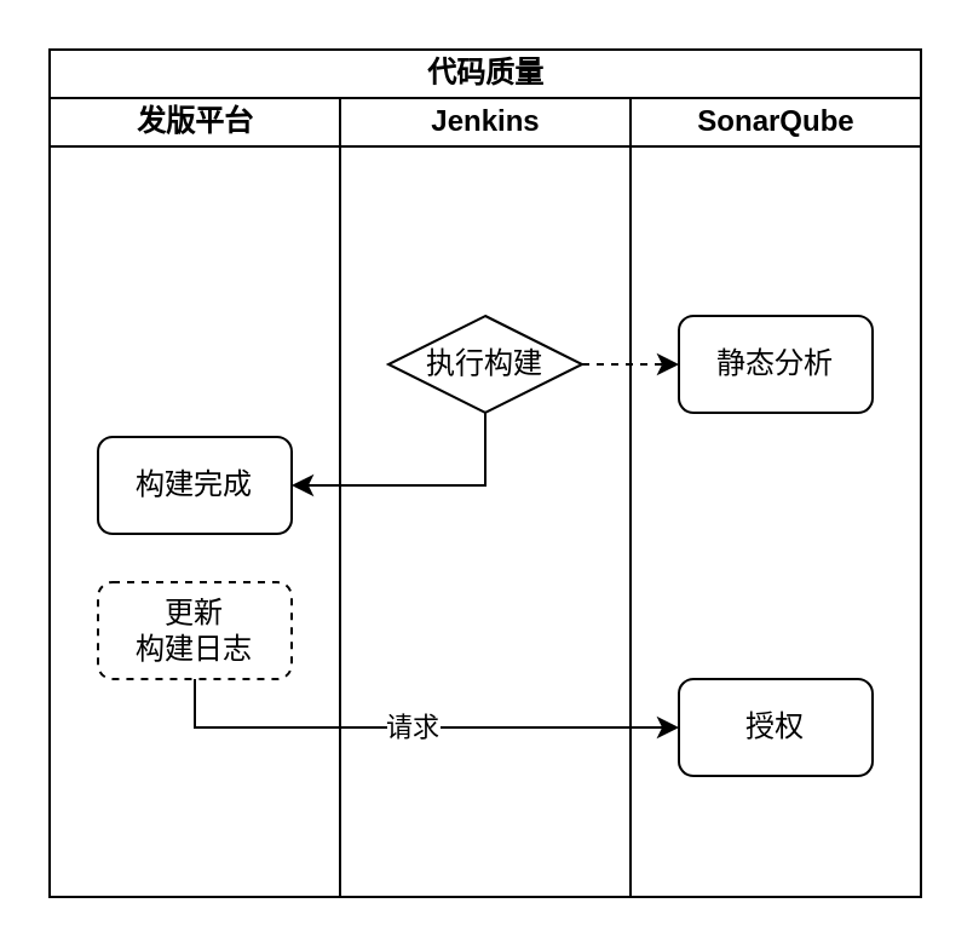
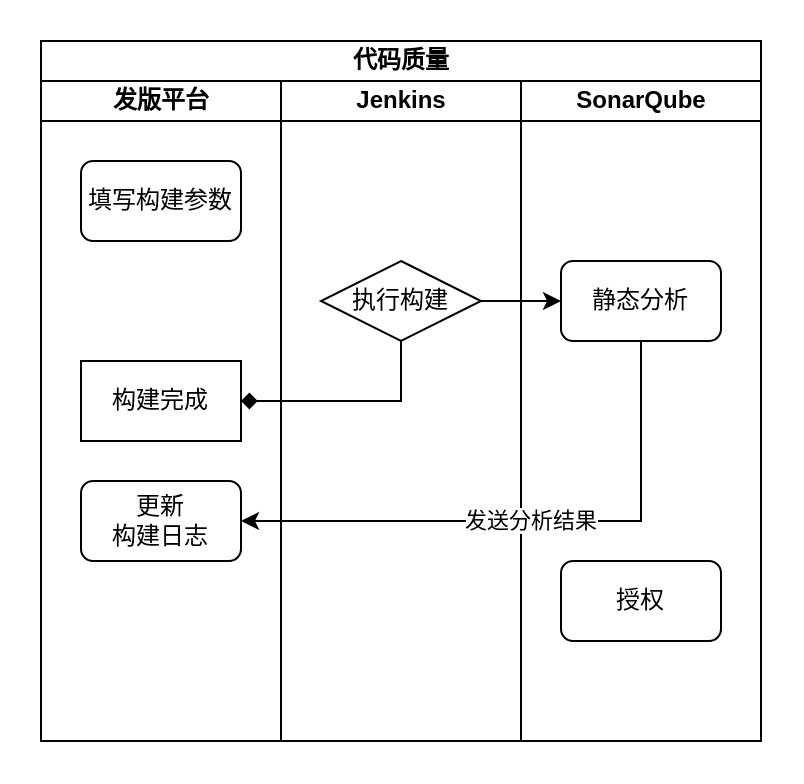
  <mxCell id="0" />
  <mxCell id="1" parent="0" />
  <mxCell id="2" value="代码质量" style="swimlane;html=1;childLayout=stackLayout;resizeParent=1;resizeParentMax=0;startSize=20;" parent="1" vertex="1"><mxGeometry x="20" y="20" width="360" height="350" as="geometry" /></mxCell>
  <mxCell id="3" value="发版平台" style="swimlane;html=1;startSize=20;" parent="2" vertex="1"><mxGeometry y="20" width="120" height="330" as="geometry" /></mxCell>
- <mxCell id="4" value="&lt;div&gt;构建完成&lt;/div&gt;" style="rounded=1;whiteSpace=wrap;html=1;" parent="3" vertex="1"><mxGeometry x="20" y="140" width="80" height="40" as="geometry" /></mxCell>
- <mxCell id="5" value="&lt;div&gt;更新&lt;/div&gt;&lt;div&gt;构建日志&lt;/div&gt;" style="rounded=1;whiteSpace=wrap;html=1;dashed=1;" parent="3" vertex="1"><mxGeometry x="20" y="200" width="80" height="40" as="geometry" /></mxCell>
+ <mxCell id="4" value="&lt;div&gt;构建完成&lt;/div&gt;" style="whiteSpace=wrap;html=1;rounded=0;" parent="3" vertex="1"><mxGeometry x="20" y="140" width="80" height="40" as="geometry" /></mxCell>
+ <mxCell id="5" value="&lt;div&gt;更新&lt;/div&gt;&lt;div&gt;构建日志&lt;/div&gt;" style="rounded=1;whiteSpace=wrap;html=1;" parent="3" vertex="1"><mxGeometry x="20" y="200" width="80" height="40" as="geometry" /></mxCell>
  <mxCell id="6" value="Jenkins" style="swimlane;html=1;startSize=20;" parent="2" vertex="1"><mxGeometry x="120" y="20" width="120" height="330" as="geometry" /></mxCell>
  <mxCell id="7" value="执行构建" style="rhombus;whiteSpace=wrap;html=1;" parent="6" vertex="1"><mxGeometry x="20" y="90" width="80" height="40" as="geometry" /></mxCell>
  <mxCell id="8" value="SonarQube" style="swimlane;html=1;startSize=20;" parent="2" vertex="1"><mxGeometry x="240" y="20" width="120" height="330" as="geometry" /></mxCell>
  <mxCell id="9" value="静态分析" style="rounded=1;whiteSpace=wrap;html=1;" parent="8" vertex="1"><mxGeometry x="20" y="90" width="80" height="40" as="geometry" /></mxCell>
  <mxCell id="10" value="授权" style="rounded=1;whiteSpace=wrap;html=1;" parent="8" vertex="1"><mxGeometry x="20" y="240" width="80" height="40" as="geometry" /></mxCell>
- <mxCell id="11" style="edgeStyle=orthogonalEdgeStyle;rounded=0;orthogonalLoop=1;jettySize=auto;html=1;dashed=1;" parent="2" source="7" target="9" edge="1"><mxGeometry relative="1" as="geometry" /></mxCell>
- <mxCell id="12" style="edgeStyle=orthogonalEdgeStyle;rounded=0;orthogonalLoop=1;jettySize=auto;html=1;entryX=1;entryY=0.5;entryDx=0;entryDy=0;jumpStyle=none;" parent="2" source="7" target="4" edge="1"><mxGeometry relative="1" as="geometry"><Array as="points"><mxPoint x="180" y="180" /></Array></mxGeometry></mxCell>
- <mxCell id="14" value="请求" style="edgeStyle=orthogonalEdgeStyle;rounded=0;orthogonalLoop=1;jettySize=auto;html=1;entryX=0;entryY=0.5;entryDx=0;entryDy=0;" edge="1" parent="2" source="5" target="10"><mxGeometry relative="1" as="geometry"><Array as="points"><mxPoint x="60" y="280" /></Array></mxGeometry></mxCell>
+ <mxCell id="11" style="edgeStyle=orthogonalEdgeStyle;rounded=0;orthogonalLoop=1;jettySize=auto;html=1;dashed=0;" parent="2" source="7" target="9" edge="1"><mxGeometry relative="1" as="geometry" /></mxCell>
+ <mxCell id="12" style="edgeStyle=orthogonalEdgeStyle;rounded=0;orthogonalLoop=1;jettySize=auto;html=1;entryX=1;entryY=0.5;entryDx=0;entryDy=0;jumpStyle=none;endArrow=diamond;" parent="2" source="7" target="4" edge="1"><mxGeometry relative="1" as="geometry"><Array as="points"><mxPoint x="180" y="180" /></Array></mxGeometry></mxCell>
+ <mxCell id="13" value="发送分析结果" style="edgeStyle=orthogonalEdgeStyle;rounded=0;orthogonalLoop=1;jettySize=auto;html=1;entryX=1;entryY=0.5;entryDx=0;entryDy=0;" edge="1" parent="2" source="9" target="5"><mxGeometry relative="1" as="geometry"><Array as="points"><mxPoint x="300" y="240" /></Array></mxGeometry></mxCell>
+ <mxCell id="15" value="填写构建参数" style="rounded=1;whiteSpace=wrap;html=1;" parent="1" vertex="1"><mxGeometry x="40" y="80" width="80" height="40" as="geometry" /></mxCell>
